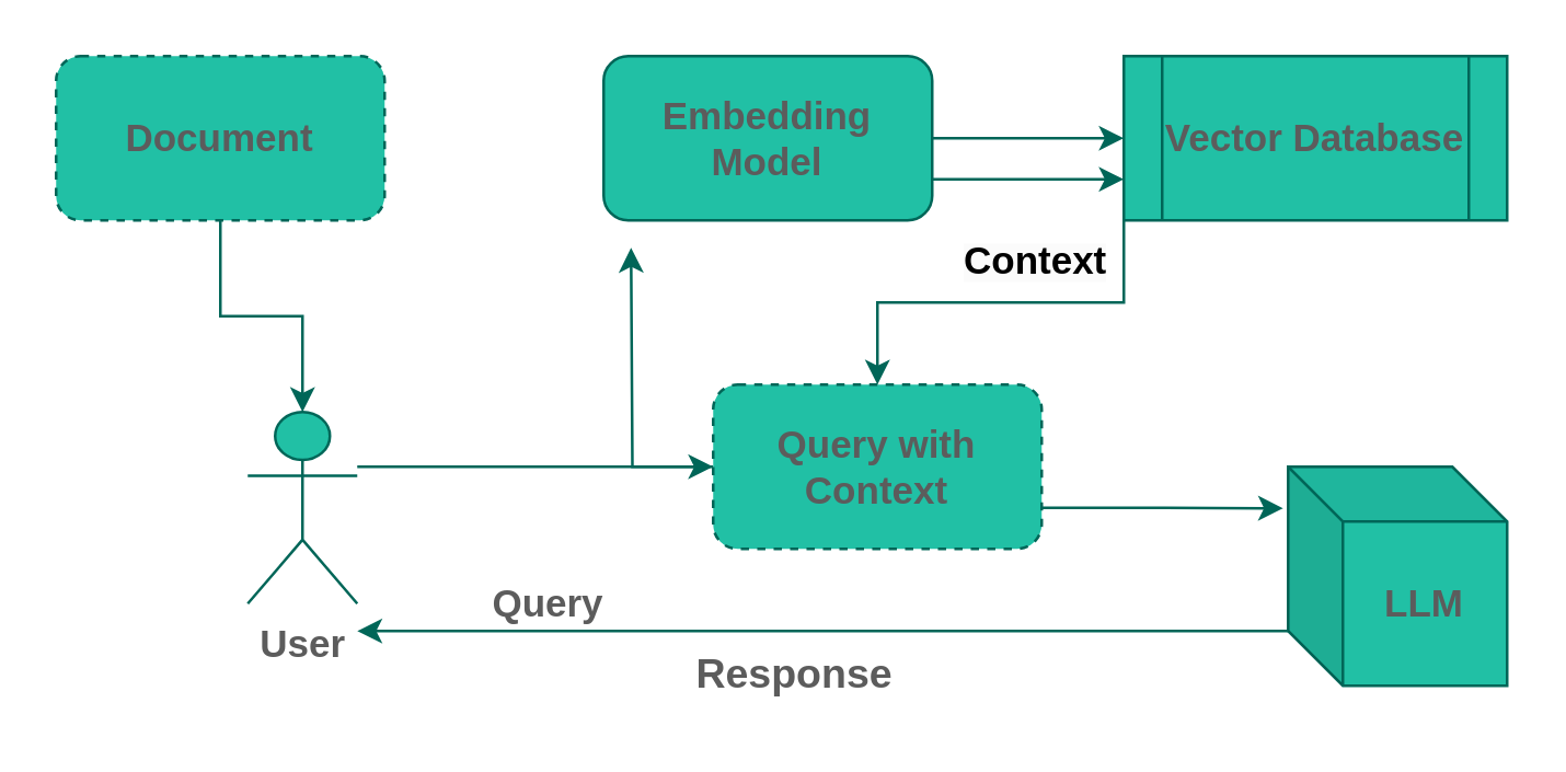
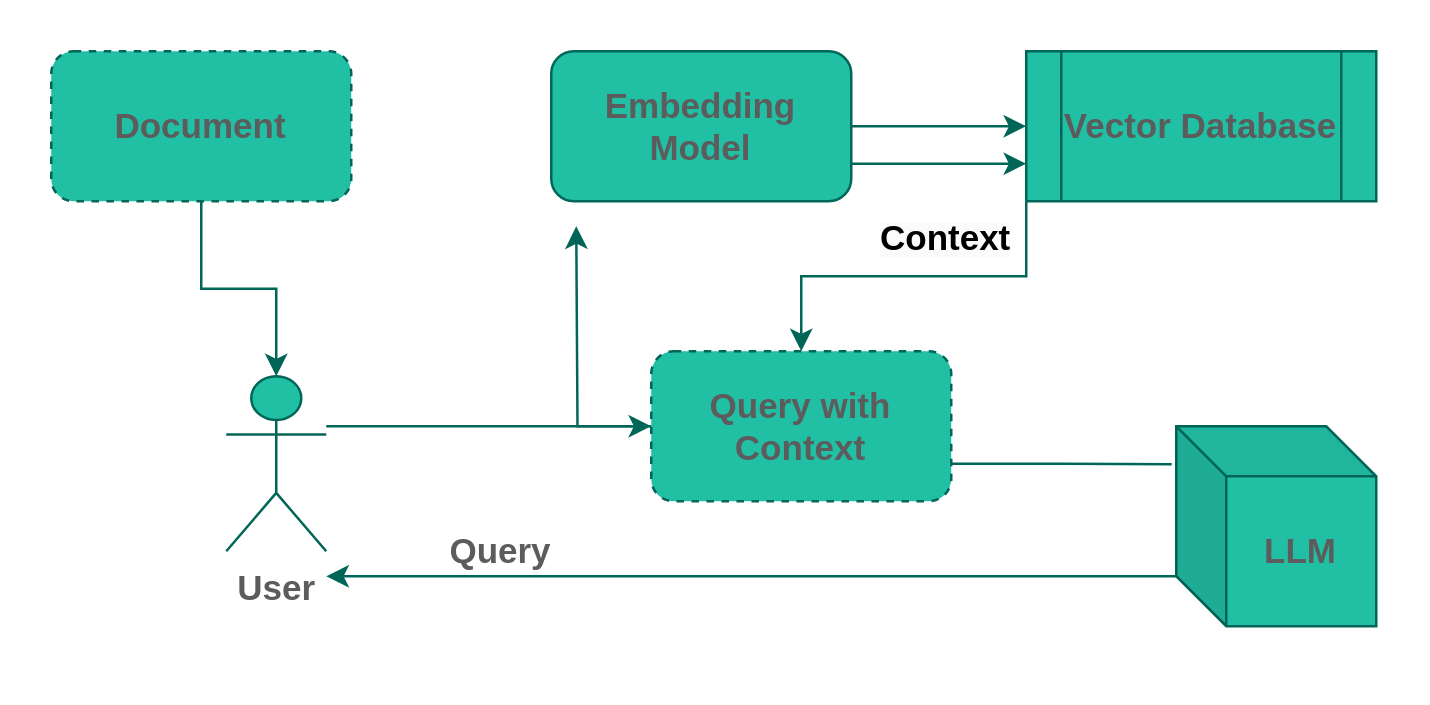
  <mxCell id="0" />
  <mxCell id="1" parent="0" />
  <mxCell id="2" style="edgeStyle=orthogonalEdgeStyle;rounded=0;orthogonalLoop=1;jettySize=auto;html=1;labelBackgroundColor=none;strokeColor=#006658;fontColor=default;" parent="1" source="3" target="8" edge="1"><mxGeometry relative="1" as="geometry" /></mxCell>
  <mxCell id="3" value="&lt;b&gt;&lt;font style=&quot;font-size: 14px;&quot;&gt;Document&lt;/font&gt;&lt;/b&gt;" style="rounded=1;whiteSpace=wrap;html=1;labelBackgroundColor=none;fillColor=#21C0A5;strokeColor=#006658;fontColor=#5C5C5C;dashed=1;" parent="1" vertex="1"><mxGeometry x="20" y="20" width="120" height="60" as="geometry" /></mxCell>
  <mxCell id="4" style="edgeStyle=orthogonalEdgeStyle;rounded=0;orthogonalLoop=1;jettySize=auto;html=1;labelBackgroundColor=none;strokeColor=#006658;fontColor=default;" parent="1" source="6" target="10" edge="1"><mxGeometry relative="1" as="geometry" /></mxCell>
  <mxCell id="5" style="edgeStyle=orthogonalEdgeStyle;rounded=0;orthogonalLoop=1;jettySize=auto;html=1;exitX=1;exitY=0.75;exitDx=0;exitDy=0;entryX=0;entryY=0.75;entryDx=0;entryDy=0;labelBackgroundColor=none;strokeColor=#006658;fontColor=default;" parent="1" source="6" target="10" edge="1"><mxGeometry relative="1" as="geometry" /></mxCell>
  <mxCell id="6" value="&lt;b&gt;&lt;font style=&quot;font-size: 14px;&quot;&gt;Embedding Model&lt;/font&gt;&lt;/b&gt;" style="rounded=1;whiteSpace=wrap;html=1;labelBackgroundColor=none;fillColor=#21C0A5;strokeColor=#006658;fontColor=#5C5C5C;" parent="1" vertex="1"><mxGeometry x="220" y="20" width="120" height="60" as="geometry" /></mxCell>
  <mxCell id="7" style="edgeStyle=orthogonalEdgeStyle;rounded=0;orthogonalLoop=1;jettySize=auto;html=1;entryX=0;entryY=0.5;entryDx=0;entryDy=0;labelBackgroundColor=none;strokeColor=#006658;fontColor=default;" parent="1" source="8" target="12" edge="1"><mxGeometry relative="1" as="geometry"><Array as="points"><mxPoint x="210" y="170" /><mxPoint x="210" y="170" /></Array></mxGeometry></mxCell>
  <mxCell id="8" value="&lt;b&gt;&lt;font style=&quot;font-size: 14px;&quot;&gt;User&lt;/font&gt;&lt;/b&gt;" style="shape=umlActor;verticalLabelPosition=bottom;verticalAlign=top;html=1;outlineConnect=0;labelBackgroundColor=none;fillColor=#21C0A5;strokeColor=#006658;fontColor=#5C5C5C;" parent="1" vertex="1"><mxGeometry x="90" y="150" width="40" height="70" as="geometry" /></mxCell>
  <mxCell id="9" style="edgeStyle=orthogonalEdgeStyle;rounded=0;orthogonalLoop=1;jettySize=auto;html=1;exitX=0;exitY=1;exitDx=0;exitDy=0;entryX=0.5;entryY=0;entryDx=0;entryDy=0;labelBackgroundColor=none;strokeColor=#006658;fontColor=default;" parent="1" source="10" target="12" edge="1"><mxGeometry relative="1" as="geometry" /></mxCell>
  <mxCell id="10" value="&lt;b&gt;&lt;font style=&quot;font-size: 14px;&quot;&gt;Vector Database&lt;/font&gt;&lt;/b&gt;" style="shape=process;whiteSpace=wrap;html=1;backgroundOutline=1;labelBackgroundColor=none;fillColor=#21C0A5;strokeColor=#006658;fontColor=#5C5C5C;" parent="1" vertex="1"><mxGeometry x="410" y="20" width="140" height="60" as="geometry" /></mxCell>
  <mxCell id="11" style="edgeStyle=orthogonalEdgeStyle;rounded=0;orthogonalLoop=1;jettySize=auto;html=1;labelBackgroundColor=none;strokeColor=#006658;fontColor=default;" parent="1" source="12" edge="1"><mxGeometry relative="1" as="geometry"><mxPoint x="230" y="90" as="targetPoint" /></mxGeometry></mxCell>
  <mxCell id="12" value="&lt;b&gt;&lt;font style=&quot;font-size: 14px;&quot;&gt;Query with Context&lt;/font&gt;&lt;/b&gt;" style="rounded=1;whiteSpace=wrap;html=1;labelBackgroundColor=none;fillColor=#21C0A5;strokeColor=#006658;fontColor=#5C5C5C;dashed=1;" parent="1" vertex="1"><mxGeometry x="260" y="140" width="120" height="60" as="geometry" /></mxCell>
  <mxCell id="13" value="&lt;b&gt;&lt;font style=&quot;font-size: 14px;&quot;&gt;Query&lt;/font&gt;&lt;/b&gt;" style="text;html=1;align=center;verticalAlign=middle;whiteSpace=wrap;rounded=0;labelBackgroundColor=none;fontColor=#5C5C5C;" parent="1" vertex="1"><mxGeometry x="170" y="205" width="60" height="30" as="geometry" /></mxCell>
  <mxCell id="14" value="&lt;b style=&quot;forced-color-adjust: none; color: rgb(0, 0, 0); font-family: Helvetica; font-style: normal; font-variant-ligatures: normal; font-variant-caps: normal; letter-spacing: normal; orphans: 2; text-align: center; text-indent: 0px; text-transform: none; widows: 2; word-spacing: 0px; -webkit-text-stroke-width: 0px; white-space: normal; background-color: rgb(251, 251, 251); text-decoration-thickness: initial; text-decoration-style: initial; text-decoration-color: initial;&quot;&gt;&lt;font style=&quot;font-size: 14px;&quot;&gt;Context&lt;/font&gt;&lt;/b&gt;" style="text;whiteSpace=wrap;html=1;labelBackgroundColor=none;fontColor=#5C5C5C;" parent="1" vertex="1"><mxGeometry x="350" y="80" width="70" height="40" as="geometry" /></mxCell>
  <mxCell id="15" style="edgeStyle=orthogonalEdgeStyle;rounded=0;orthogonalLoop=1;jettySize=auto;html=1;exitX=0;exitY=0;exitDx=0;exitDy=60;exitPerimeter=0;labelBackgroundColor=none;strokeColor=#006658;fontColor=default;" parent="1" source="16" edge="1"><mxGeometry relative="1" as="geometry"><mxPoint x="130" y="230" as="targetPoint" /></mxGeometry></mxCell>
  <mxCell id="16" value="&lt;font style=&quot;font-size: 14px;&quot;&gt;&lt;b&gt;LLM&lt;/b&gt;&lt;/font&gt;" style="shape=cube;whiteSpace=wrap;html=1;boundedLbl=1;backgroundOutline=1;darkOpacity=0.05;darkOpacity2=0.1;labelBackgroundColor=none;fillColor=#21C0A5;strokeColor=#006658;fontColor=#5C5C5C;" parent="1" vertex="1"><mxGeometry x="470" y="170" width="80" height="80" as="geometry" /></mxCell>
- <mxCell id="17" style="edgeStyle=orthogonalEdgeStyle;rounded=0;orthogonalLoop=1;jettySize=auto;html=1;exitX=1;exitY=0.75;exitDx=0;exitDy=0;entryX=-0.023;entryY=0.19;entryDx=0;entryDy=0;entryPerimeter=0;labelBackgroundColor=none;strokeColor=#006658;fontColor=default;" parent="1" source="12" target="16" edge="1"><mxGeometry relative="1" as="geometry" /></mxCell>
- <mxCell id="18" value="&lt;b&gt;&lt;font style=&quot;font-size: 15px;&quot;&gt;Response&lt;/font&gt;&lt;/b&gt;" style="text;html=1;align=center;verticalAlign=middle;whiteSpace=wrap;rounded=0;labelBackgroundColor=none;fontColor=#5C5C5C;" parent="1" vertex="1"><mxGeometry x="260" y="230" width="60" height="30" as="geometry" /></mxCell>
+ <mxCell id="17" style="edgeStyle=orthogonalEdgeStyle;rounded=0;orthogonalLoop=1;jettySize=auto;html=1;exitX=1;exitY=0.75;exitDx=0;exitDy=0;entryX=-0.023;entryY=0.19;entryDx=0;entryDy=0;entryPerimeter=0;labelBackgroundColor=none;strokeColor=#006658;fontColor=default;endArrow=none;" parent="1" source="12" target="16" edge="1"><mxGeometry relative="1" as="geometry" /></mxCell>
